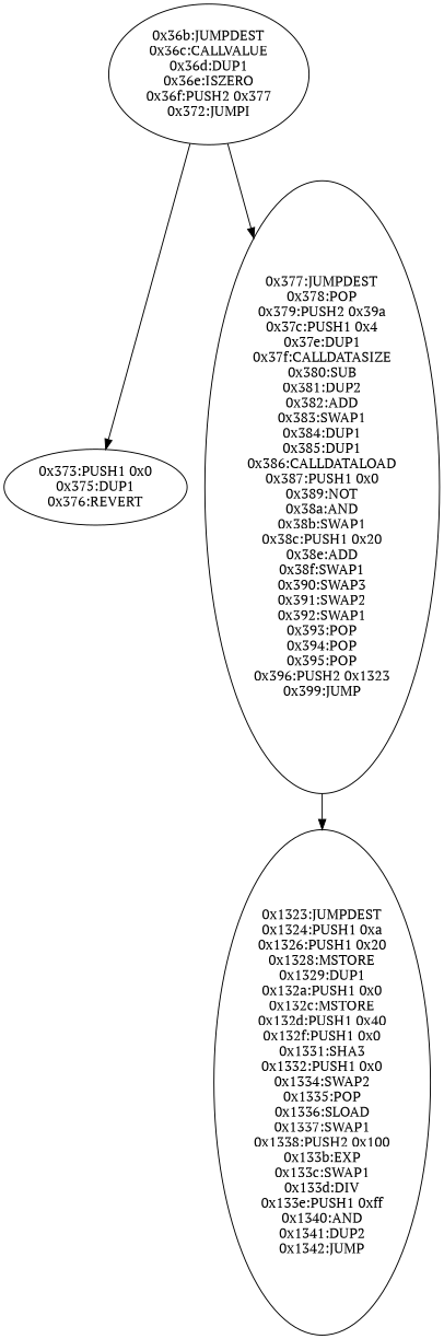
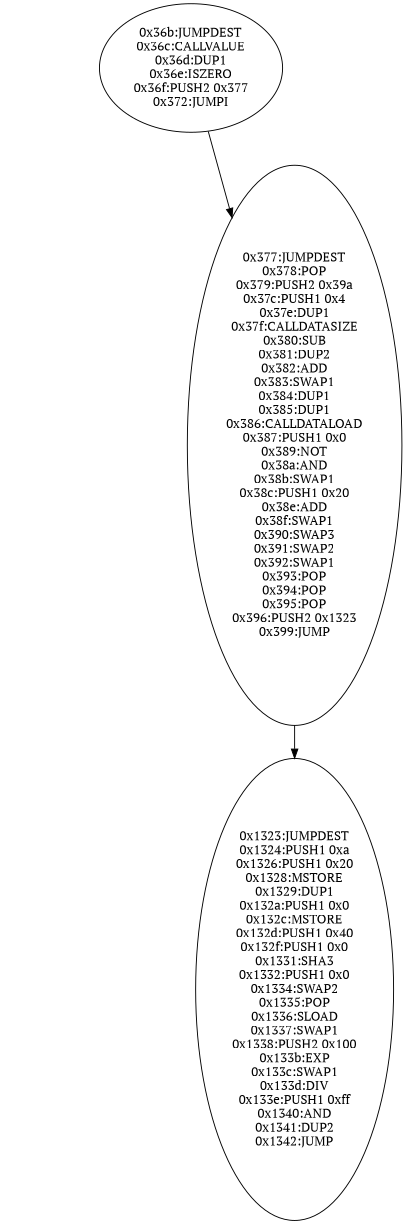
  digraph {
    fontname="PT Serif"
    node [fontname="PT Serif"]
    edge [fontname="PT Serif"]
    n1 [label="0x36b:JUMPDEST\n0x36c:CALLVALUE\n0x36d:DUP1\n0x36e:ISZERO\n0x36f:PUSH2 0x377\n0x372:JUMPI"]
-   n2 [label="0x373:PUSH1 0x0\n0x375:DUP1\n0x376:REVERT"]
    n3 [label="0x377:JUMPDEST\n0x378:POP\n0x379:PUSH2 0x39a\n0x37c:PUSH1 0x4\n0x37e:DUP1\n0x37f:CALLDATASIZE\n0x380:SUB\n0x381:DUP2\n0x382:ADD\n0x383:SWAP1\n0x384:DUP1\n0x385:DUP1\n0x386:CALLDATALOAD\n0x387:PUSH1 0x0\n0x389:NOT\n0x38a:AND\n0x38b:SWAP1\n0x38c:PUSH1 0x20\n0x38e:ADD\n0x38f:SWAP1\n0x390:SWAP3\n0x391:SWAP2\n0x392:SWAP1\n0x393:POP\n0x394:POP\n0x395:POP\n0x396:PUSH2 0x1323\n0x399:JUMP"]
    n4 [label="0x1323:JUMPDEST\n0x1324:PUSH1 0xa\n0x1326:PUSH1 0x20\n0x1328:MSTORE\n0x1329:DUP1\n0x132a:PUSH1 0x0\n0x132c:MSTORE\n0x132d:PUSH1 0x40\n0x132f:PUSH1 0x0\n0x1331:SHA3\n0x1332:PUSH1 0x0\n0x1334:SWAP2\n0x1335:POP\n0x1336:SLOAD\n0x1337:SWAP1\n0x1338:PUSH2 0x100\n0x133b:EXP\n0x133c:SWAP1\n0x133d:DIV\n0x133e:PUSH1 0xff\n0x1340:AND\n0x1341:DUP2\n0x1342:JUMP"]
-   n1 -> n2
    n1 -> n3
    n3 -> n4
  }
